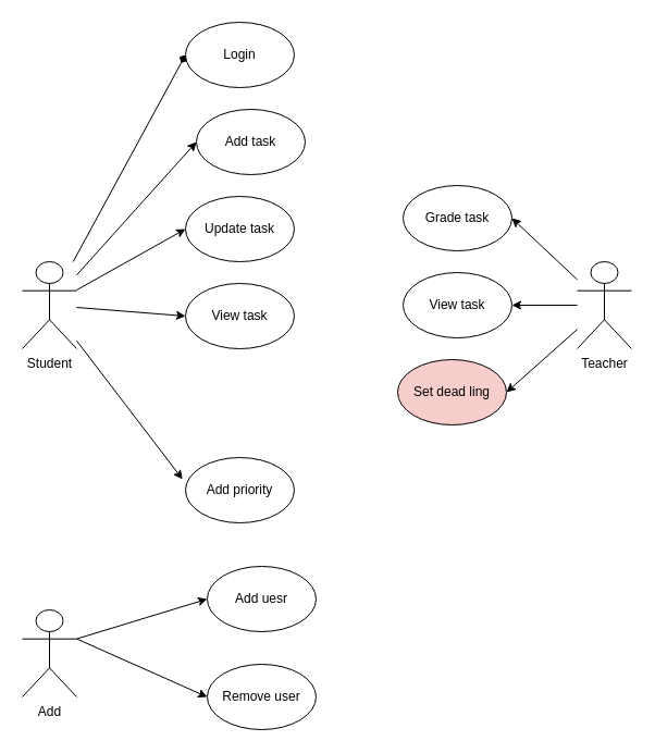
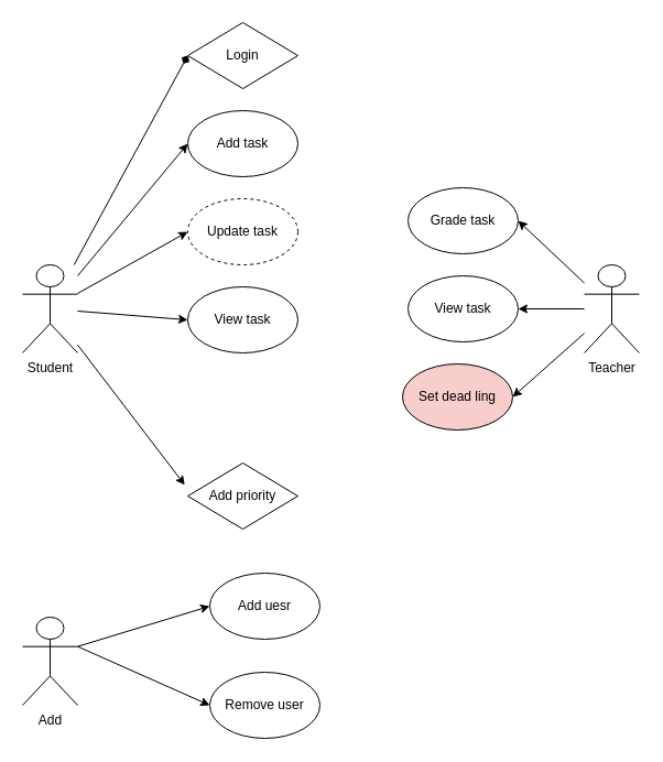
  <mxCell id="0" />
  <mxCell id="1" parent="0" />
  <mxCell id="2" style="rounded=0;orthogonalLoop=1;jettySize=auto;html=1;entryX=0;entryY=0.5;entryDx=0;entryDy=0;endArrow=diamond;" parent="1" source="5" target="6" edge="1"><mxGeometry relative="1" as="geometry" /></mxCell>
  <mxCell id="3" style="edgeStyle=none;rounded=0;orthogonalLoop=1;jettySize=auto;html=1;entryX=0;entryY=0.5;entryDx=0;entryDy=0;" parent="1" source="5" target="8" edge="1"><mxGeometry relative="1" as="geometry" /></mxCell>
  <mxCell id="4" style="edgeStyle=none;rounded=0;orthogonalLoop=1;jettySize=auto;html=1;entryX=0;entryY=0.5;entryDx=0;entryDy=0;" parent="1" source="5" target="9" edge="1"><mxGeometry relative="1" as="geometry" /></mxCell>
  <mxCell id="5" value="Student" style="shape=umlActor;verticalLabelPosition=bottom;verticalAlign=top;html=1;outlineConnect=0;" parent="1" vertex="1"><mxGeometry x="20" y="240" width="50" height="80" as="geometry" /></mxCell>
- <mxCell id="6" value="Login" style="ellipse;whiteSpace=wrap;html=1;" parent="1" vertex="1"><mxGeometry x="170" y="20" width="100" height="60" as="geometry" /></mxCell>
- <mxCell id="7" value="Add task" style="ellipse;whiteSpace=wrap;html=1;" parent="1" vertex="1"><mxGeometry x="180" y="100" width="100" height="60" as="geometry" /></mxCell>
- <mxCell id="8" value="Update task" style="ellipse;whiteSpace=wrap;html=1;" parent="1" vertex="1"><mxGeometry x="170" y="180" width="100" height="60" as="geometry" /></mxCell>
+ <mxCell id="6" value="Login" style="rhombus;whiteSpace=wrap;html=1;" parent="1" vertex="1"><mxGeometry x="170" y="20" width="100" height="60" as="geometry" /></mxCell>
+ <mxCell id="7" value="Add task" style="ellipse;whiteSpace=wrap;html=1;" parent="1" vertex="1"><mxGeometry x="170" y="100" width="100" height="60" as="geometry" /></mxCell>
+ <mxCell id="8" value="Update task" style="ellipse;whiteSpace=wrap;html=1;dashed=1;" parent="1" vertex="1"><mxGeometry x="170" y="180" width="100" height="60" as="geometry" /></mxCell>
  <mxCell id="9" value="View&amp;nbsp;&lt;span style=&quot;background-color: initial;&quot;&gt;task&lt;/span&gt;" style="ellipse;whiteSpace=wrap;html=1;" parent="1" vertex="1"><mxGeometry x="170" y="260" width="100" height="60" as="geometry" /></mxCell>
- <mxCell id="10" value="Add priority" style="ellipse;whiteSpace=wrap;html=1;" parent="1" vertex="1"><mxGeometry x="170" y="420" width="100" height="60" as="geometry" /></mxCell>
+ <mxCell id="10" value="Add priority" style="rhombus;whiteSpace=wrap;html=1;" parent="1" vertex="1"><mxGeometry x="170" y="420" width="100" height="60" as="geometry" /></mxCell>
  <mxCell id="11" style="edgeStyle=none;rounded=0;orthogonalLoop=1;jettySize=auto;html=1;entryX=1;entryY=0.5;entryDx=0;entryDy=0;" parent="1" source="14" target="16" edge="1"><mxGeometry relative="1" as="geometry" /></mxCell>
  <mxCell id="12" style="edgeStyle=none;rounded=0;orthogonalLoop=1;jettySize=auto;html=1;entryX=1;entryY=0.5;entryDx=0;entryDy=0;" parent="1" source="14" target="17" edge="1"><mxGeometry relative="1" as="geometry" /></mxCell>
  <mxCell id="13" style="edgeStyle=none;rounded=0;orthogonalLoop=1;jettySize=auto;html=1;entryX=1;entryY=0.5;entryDx=0;entryDy=0;" parent="1" source="14" target="15" edge="1"><mxGeometry relative="1" as="geometry" /></mxCell>
  <mxCell id="14" value="Teacher" style="shape=umlActor;verticalLabelPosition=bottom;verticalAlign=top;html=1;outlineConnect=0;" parent="1" vertex="1"><mxGeometry x="530" y="240" width="50" height="80" as="geometry" /></mxCell>
  <mxCell id="15" value="Set dead ling" style="ellipse;whiteSpace=wrap;html=1;fillColor=#f8cecc;" parent="1" vertex="1"><mxGeometry x="365" y="330" width="100" height="60" as="geometry" /></mxCell>
  <mxCell id="16" value="Grade task" style="ellipse;whiteSpace=wrap;html=1;" parent="1" vertex="1"><mxGeometry x="370" y="170" width="100" height="60" as="geometry" /></mxCell>
  <mxCell id="17" value="View&amp;nbsp;&lt;span style=&quot;background-color: initial;&quot;&gt;task&lt;/span&gt;" style="ellipse;whiteSpace=wrap;html=1;" parent="1" vertex="1"><mxGeometry x="370" y="250" width="100" height="60" as="geometry" /></mxCell>
  <mxCell id="18" style="edgeStyle=none;rounded=0;orthogonalLoop=1;jettySize=auto;html=1;entryX=0;entryY=0.5;entryDx=0;entryDy=0;" parent="1" source="5" target="7" edge="1"><mxGeometry relative="1" as="geometry" /></mxCell>
  <mxCell id="19" style="edgeStyle=none;rounded=0;orthogonalLoop=1;jettySize=auto;html=1;entryX=-0.027;entryY=0.333;entryDx=0;entryDy=0;entryPerimeter=0;" parent="1" source="5" target="10" edge="1"><mxGeometry relative="1" as="geometry" /></mxCell>
  <mxCell id="20" style="edgeStyle=none;rounded=0;orthogonalLoop=1;jettySize=auto;html=1;entryX=0;entryY=0.5;entryDx=0;entryDy=0;exitX=1;exitY=0.333;exitDx=0;exitDy=0;exitPerimeter=0;" parent="1" source="22" target="23" edge="1"><mxGeometry relative="1" as="geometry" /></mxCell>
  <mxCell id="21" style="edgeStyle=none;rounded=0;orthogonalLoop=1;jettySize=auto;html=1;exitX=1;exitY=0.333;exitDx=0;exitDy=0;exitPerimeter=0;entryX=0;entryY=0.5;entryDx=0;entryDy=0;" parent="1" source="22" target="24" edge="1"><mxGeometry relative="1" as="geometry" /></mxCell>
  <mxCell id="22" value="Add" style="shape=umlActor;verticalLabelPosition=bottom;verticalAlign=top;html=1;outlineConnect=0;" parent="1" vertex="1"><mxGeometry x="20" y="560" width="50" height="80" as="geometry" /></mxCell>
  <mxCell id="23" value="Add uesr" style="ellipse;whiteSpace=wrap;html=1;" parent="1" vertex="1"><mxGeometry x="190" y="520" width="100" height="60" as="geometry" /></mxCell>
  <mxCell id="24" value="Remove user" style="ellipse;whiteSpace=wrap;html=1;" parent="1" vertex="1"><mxGeometry x="190" y="610" width="100" height="60" as="geometry" /></mxCell>
  <mxCell id="25" style="edgeStyle=none;rounded=0;orthogonalLoop=1;jettySize=auto;html=1;exitX=0;exitY=0.333;exitDx=0;exitDy=0;exitPerimeter=0;" parent="1" source="22" target="22" edge="1"><mxGeometry relative="1" as="geometry" /></mxCell>
